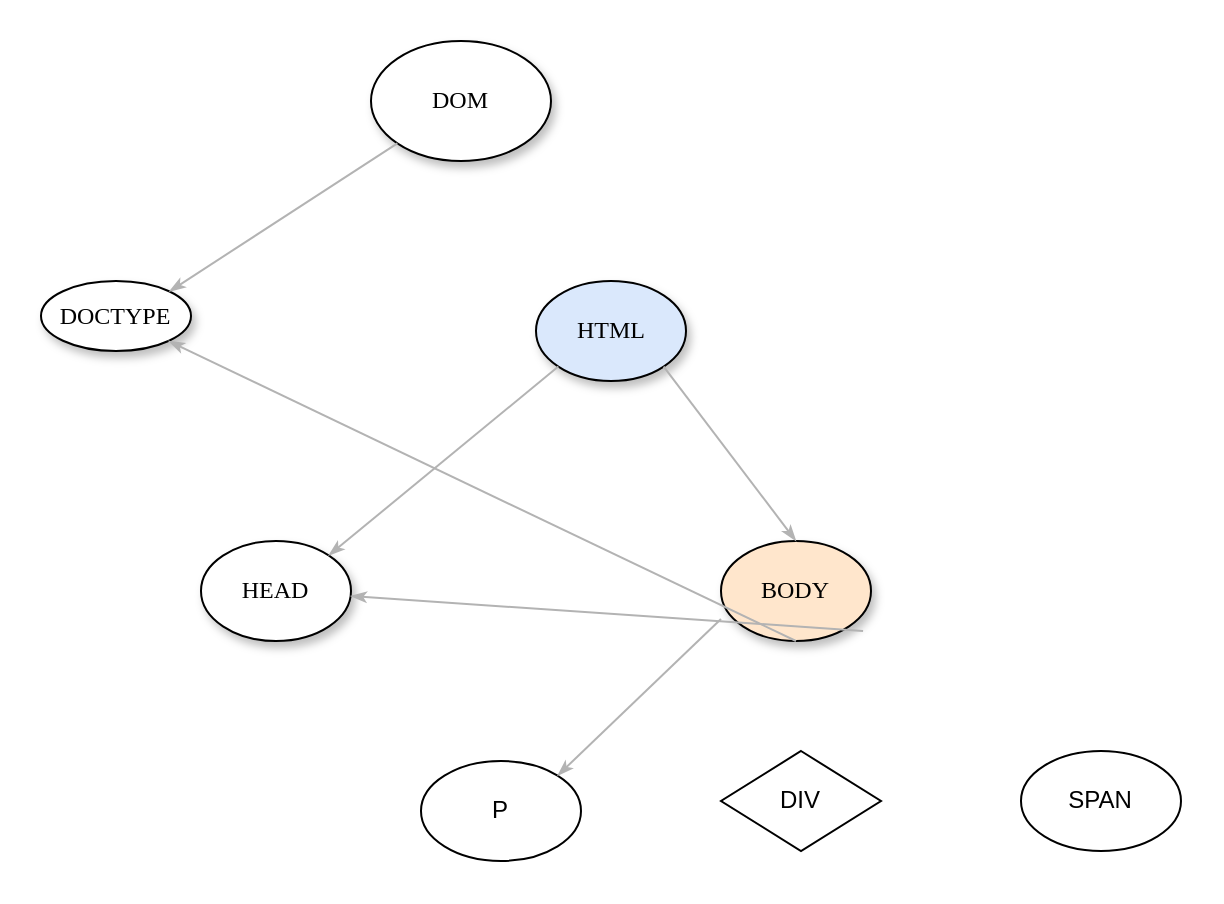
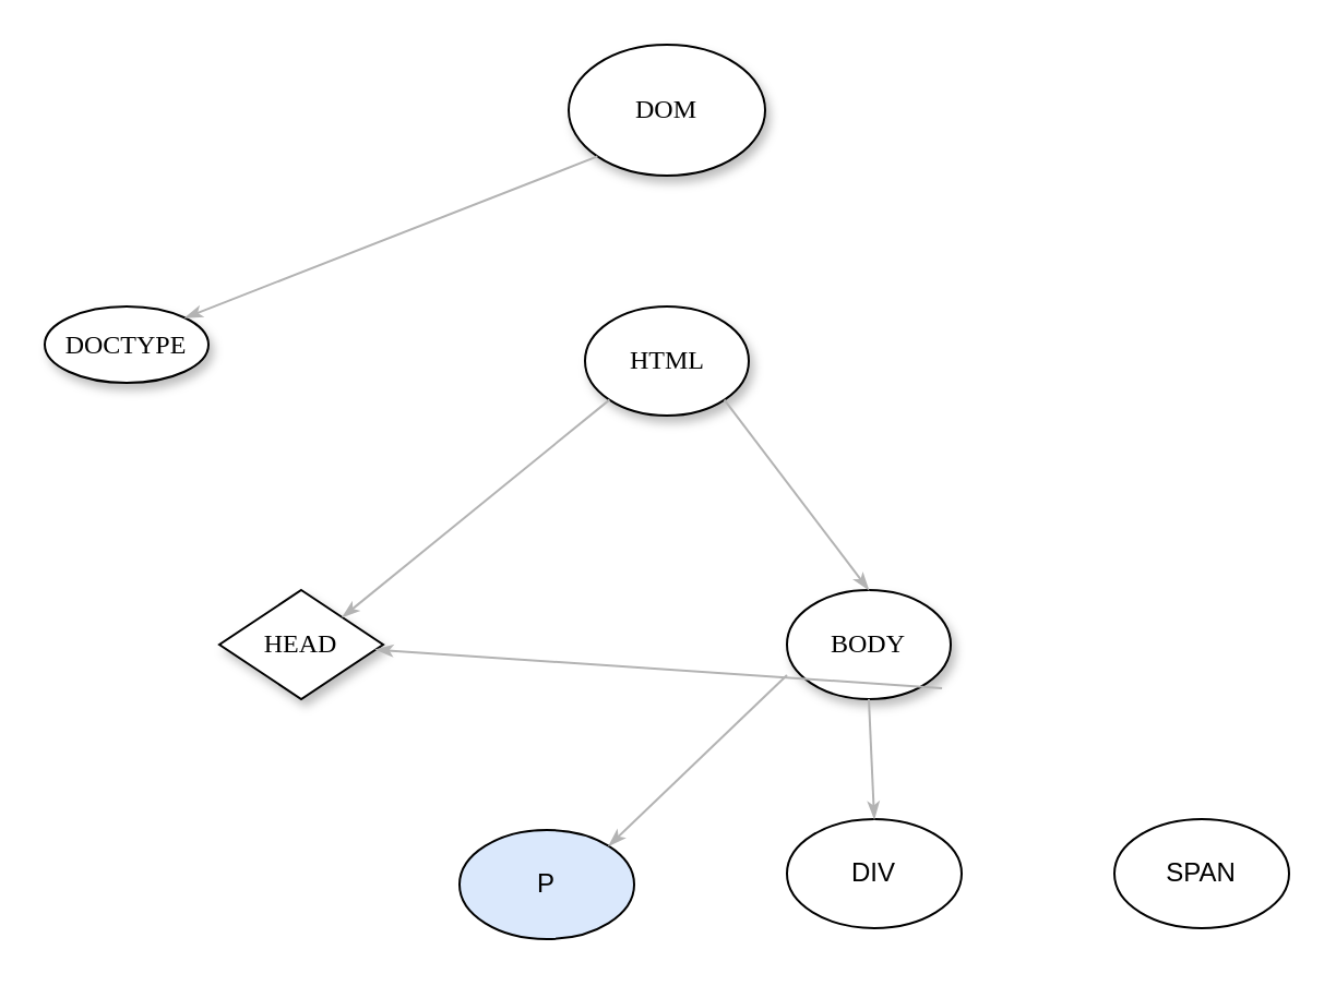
  <mxCell id="0" />
  <mxCell id="1" parent="0" />
- <mxCell id="2" value="DOM" style="ellipse;whiteSpace=wrap;html=1;rounded=0;shadow=1;comic=0;labelBackgroundColor=none;strokeWidth=1;fontFamily=Verdana;fontSize=12;align=center;" parent="1" vertex="1"><mxGeometry x="185" y="20" width="90" height="60" as="geometry" /></mxCell>
- <mxCell id="3" value="&lt;span&gt;HTML&lt;/span&gt;" style="ellipse;whiteSpace=wrap;html=1;rounded=0;shadow=1;comic=0;labelBackgroundColor=none;strokeWidth=1;fontFamily=Verdana;fontSize=12;align=center;fillColor=#dae8fc;" parent="1" vertex="1"><mxGeometry x="267.5" y="140" width="75" height="50" as="geometry" /></mxCell>
- <mxCell id="4" value="&lt;span&gt;BODY&lt;/span&gt;" style="ellipse;whiteSpace=wrap;html=1;rounded=0;shadow=1;comic=0;labelBackgroundColor=none;strokeWidth=1;fontFamily=Verdana;fontSize=12;align=center;fillColor=#ffe6cc;" parent="1" vertex="1"><mxGeometry x="360" y="270" width="75" height="50" as="geometry" /></mxCell>
- <mxCell id="5" value="&lt;span&gt;HEAD&lt;/span&gt;" style="ellipse;whiteSpace=wrap;html=1;rounded=0;shadow=1;comic=0;labelBackgroundColor=none;strokeWidth=1;fontFamily=Verdana;fontSize=12;align=center;" parent="1" vertex="1"><mxGeometry x="100" y="270" width="75" height="50" as="geometry" /></mxCell>
+ <mxCell id="2" value="DOM" style="ellipse;whiteSpace=wrap;html=1;rounded=0;shadow=1;comic=0;labelBackgroundColor=none;strokeWidth=1;fontFamily=Verdana;fontSize=12;align=center;" parent="1" vertex="1"><mxGeometry x="260" y="20" width="90" height="60" as="geometry" /></mxCell>
+ <mxCell id="3" value="&lt;span&gt;HTML&lt;/span&gt;" style="ellipse;whiteSpace=wrap;html=1;rounded=0;shadow=1;comic=0;labelBackgroundColor=none;strokeWidth=1;fontFamily=Verdana;fontSize=12;align=center;" parent="1" vertex="1"><mxGeometry x="267.5" y="140" width="75" height="50" as="geometry" /></mxCell>
+ <mxCell id="4" value="&lt;span&gt;BODY&lt;/span&gt;" style="ellipse;whiteSpace=wrap;html=1;rounded=0;shadow=1;comic=0;labelBackgroundColor=none;strokeWidth=1;fontFamily=Verdana;fontSize=12;align=center;" parent="1" vertex="1"><mxGeometry x="360" y="270" width="75" height="50" as="geometry" /></mxCell>
+ <mxCell id="5" value="&lt;span&gt;HEAD&lt;/span&gt;" style="rhombus;whiteSpace=wrap;html=1;shadow=1;comic=0;labelBackgroundColor=none;strokeWidth=1;fontFamily=Verdana;fontSize=12;align=center;" parent="1" vertex="1"><mxGeometry x="100" y="270" width="75" height="50" as="geometry" /></mxCell>
  <mxCell id="6" value="DOCTYPE" style="ellipse;whiteSpace=wrap;html=1;rounded=0;shadow=1;comic=0;labelBackgroundColor=none;strokeWidth=1;fontFamily=Verdana;fontSize=12;align=center;" parent="1" vertex="1"><mxGeometry x="20" y="140" width="75" height="35" as="geometry" /></mxCell>
- <mxCell id="7" value="P" style="ellipse;whiteSpace=wrap;html=1;" vertex="1" parent="1"><mxGeometry x="210" y="380" width="80" height="50" as="geometry" /></mxCell>
- <mxCell id="8" value="DIV" style="rhombus;whiteSpace=wrap;html=1;" vertex="1" parent="1"><mxGeometry x="360" y="375" width="80" height="50" as="geometry" /></mxCell>
+ <mxCell id="7" value="P" style="ellipse;whiteSpace=wrap;html=1;fillColor=#dae8fc;" vertex="1" parent="1"><mxGeometry x="210" y="380" width="80" height="50" as="geometry" /></mxCell>
+ <mxCell id="8" value="DIV" style="ellipse;whiteSpace=wrap;html=1;" vertex="1" parent="1"><mxGeometry x="360" y="375" width="80" height="50" as="geometry" /></mxCell>
  <mxCell id="9" value="SPAN" style="ellipse;whiteSpace=wrap;html=1;" vertex="1" parent="1"><mxGeometry x="510" y="375" width="80" height="50" as="geometry" /></mxCell>
  <mxCell id="10" style="edgeStyle=none;rounded=1;html=1;labelBackgroundColor=none;startArrow=none;startFill=0;startSize=5;endArrow=classicThin;endFill=1;endSize=5;jettySize=auto;orthogonalLoop=1;strokeColor=#B3B3B3;strokeWidth=1;fontFamily=Verdana;fontSize=12;exitX=0;exitY=1;exitDx=0;exitDy=0;entryX=1;entryY=0;entryDx=0;entryDy=0;" edge="1" parent="1" source="2" target="6"><mxGeometry relative="1" as="geometry"><mxPoint x="160" y="90" as="sourcePoint" /><mxPoint x="160" y="140" as="targetPoint" /></mxGeometry></mxCell>
  <mxCell id="11" style="edgeStyle=none;rounded=1;html=1;labelBackgroundColor=none;startArrow=none;startFill=0;startSize=5;endArrow=classicThin;endFill=1;endSize=5;jettySize=auto;orthogonalLoop=1;strokeColor=#B3B3B3;strokeWidth=1;fontFamily=Verdana;fontSize=12;exitX=0;exitY=1;exitDx=0;exitDy=0;entryX=1;entryY=0;entryDx=0;entryDy=0;" edge="1" parent="1" source="3" target="5"><mxGeometry relative="1" as="geometry"><mxPoint x="210" y="220" as="sourcePoint" /><mxPoint x="210" y="270" as="targetPoint" /></mxGeometry></mxCell>
  <mxCell id="12" style="edgeStyle=none;rounded=1;html=1;labelBackgroundColor=none;startArrow=none;startFill=0;startSize=5;endArrow=classicThin;endFill=1;endSize=5;jettySize=auto;orthogonalLoop=1;strokeColor=#B3B3B3;strokeWidth=1;fontFamily=Verdana;fontSize=12;exitX=1;exitY=1;exitDx=0;exitDy=0;entryX=0.5;entryY=0;entryDx=0;entryDy=0;" edge="1" parent="1" source="3" target="4"><mxGeometry relative="1" as="geometry"><mxPoint x="370" y="230" as="sourcePoint" /><mxPoint x="370" y="280" as="targetPoint" /></mxGeometry></mxCell>
- <mxCell id="13" style="edgeStyle=none;rounded=1;html=1;labelBackgroundColor=none;startArrow=none;startFill=0;startSize=5;endArrow=classicThin;endFill=1;endSize=5;jettySize=auto;orthogonalLoop=1;strokeColor=#B3B3B3;strokeWidth=1;fontFamily=Verdana;fontSize=12;exitX=0.5;exitY=1;exitDx=0;exitDy=0;" edge="1" parent="1" source="4" target="6"><mxGeometry relative="1" as="geometry"><mxPoint x="400" y="350" as="sourcePoint" /><mxPoint x="400" y="370" as="targetPoint" /></mxGeometry></mxCell>
+ <mxCell id="13" style="edgeStyle=none;rounded=1;html=1;labelBackgroundColor=none;startArrow=none;startFill=0;startSize=5;endArrow=classicThin;endFill=1;endSize=5;jettySize=auto;orthogonalLoop=1;strokeColor=#B3B3B3;strokeWidth=1;fontFamily=Verdana;fontSize=12;exitX=0.5;exitY=1;exitDx=0;exitDy=0;entryX=0.5;entryY=0;entryDx=0;entryDy=0;" edge="1" parent="1" source="4" target="8"><mxGeometry relative="1" as="geometry"><mxPoint x="400" y="350" as="sourcePoint" /><mxPoint x="400" y="370" as="targetPoint" /></mxGeometry></mxCell>
  <mxCell id="14" style="edgeStyle=none;rounded=1;html=1;labelBackgroundColor=none;startArrow=none;startFill=0;startSize=5;endArrow=classicThin;endFill=1;endSize=5;jettySize=auto;orthogonalLoop=1;strokeColor=#B3B3B3;strokeWidth=1;fontFamily=Verdana;fontSize=12;exitX=0;exitY=0.78;exitDx=0;exitDy=0;exitPerimeter=0;entryX=1;entryY=0;entryDx=0;entryDy=0;" edge="1" parent="1" source="4" target="7"><mxGeometry relative="1" as="geometry"><mxPoint x="310" y="340" as="sourcePoint" /><mxPoint x="310" y="390" as="targetPoint" /></mxGeometry></mxCell>
  <mxCell id="15" style="edgeStyle=none;rounded=1;html=1;labelBackgroundColor=none;startArrow=none;startFill=0;startSize=5;endArrow=classicThin;endFill=1;endSize=5;jettySize=auto;orthogonalLoop=1;strokeColor=#B3B3B3;strokeWidth=1;fontFamily=Verdana;fontSize=12;exitX=0.947;exitY=0.9;exitDx=0;exitDy=0;exitPerimeter=0;" edge="1" parent="1" source="4" target="5"><mxGeometry relative="1" as="geometry"><mxPoint x="530" y="340" as="sourcePoint" /><mxPoint x="530" y="390" as="targetPoint" /></mxGeometry></mxCell>
